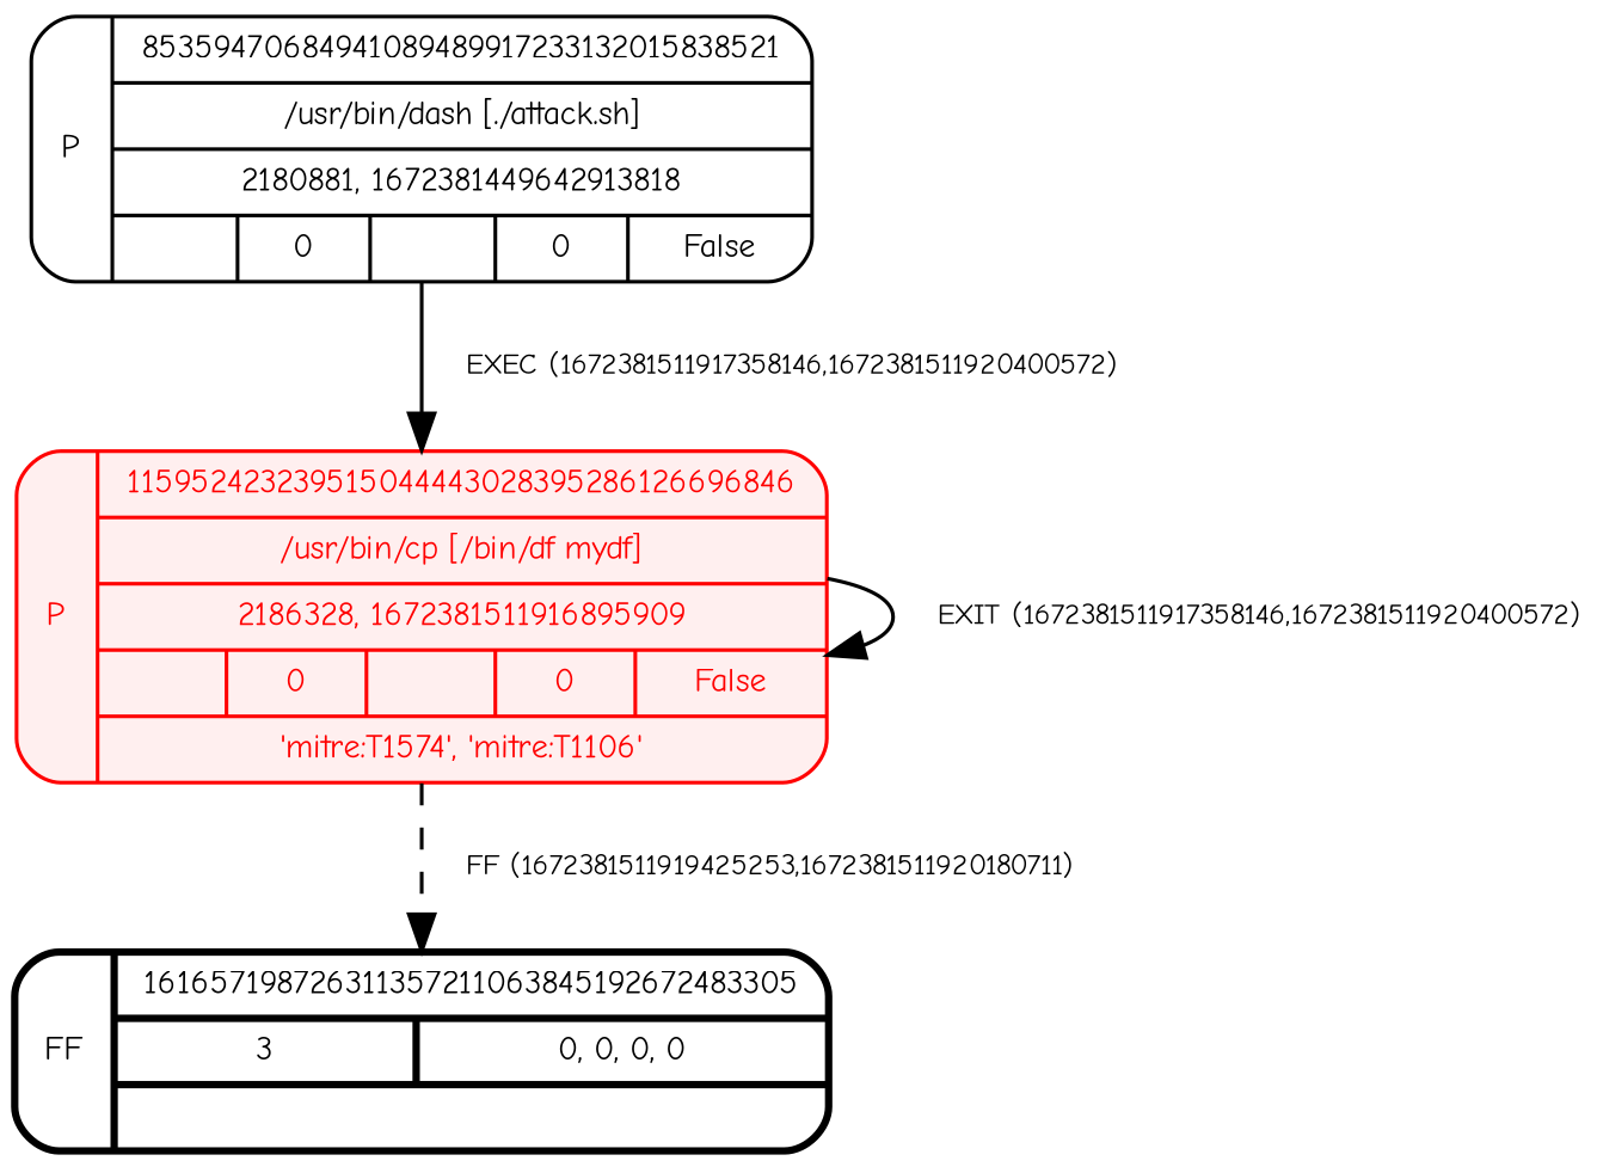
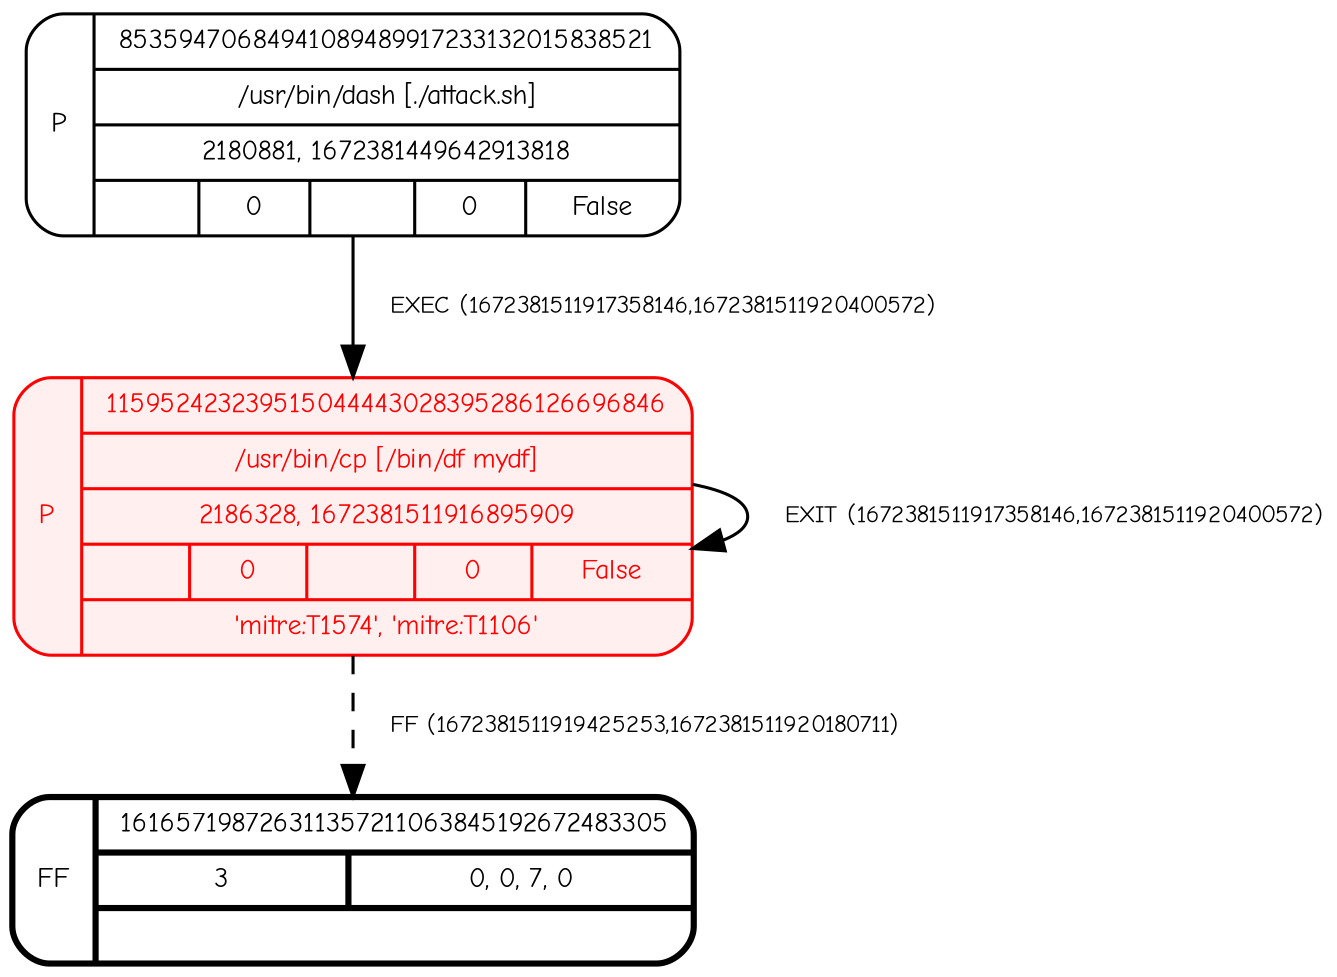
  digraph {
    rankdir=TD
    splines=true
    fontname="Comic Neue"
    node [fontsize=9 shape=Mrecord fontname="Comic Neue"]
    edge [fontsize=8 fontname="Comic Neue"]
    n1 [color=red fillcolor="#ff000010" fontcolor=red label="P|{115952423239515044443028395286126696846|{/usr/bin/cp [/bin/df mydf]}|{2186328, 1672381511916895909}|{<NA>|0|<NA>|0|False}|{{'mitre:T1574', 'mitre:T1106'}}}" style=filled]
-   n2 [label="FF|{161657198726311357211063845192672483305|{3|0, 0, 0, 0}|{}}" style=bold]
+   n2 [label="FF|{161657198726311357211063845192672483305|{3|0, 0, 7, 0}|{}}" style=bold]
    n3 [label="P|{85359470684941089489917233132015838521|{/usr/bin/dash [./attack.sh]}|{2180881, 1672381449642913818}|{<NA>|0|<NA>|0|False}}"]
    n1 -> n1 [label="    EXIT (1672381511917358146,1672381511920400572)"]
    n1 -> n2 [label="    FF (1672381511919425253,1672381511920180711)" style=dashed]
    n3 -> n1 [label="    EXEC (1672381511917358146,1672381511920400572)"]
  }
